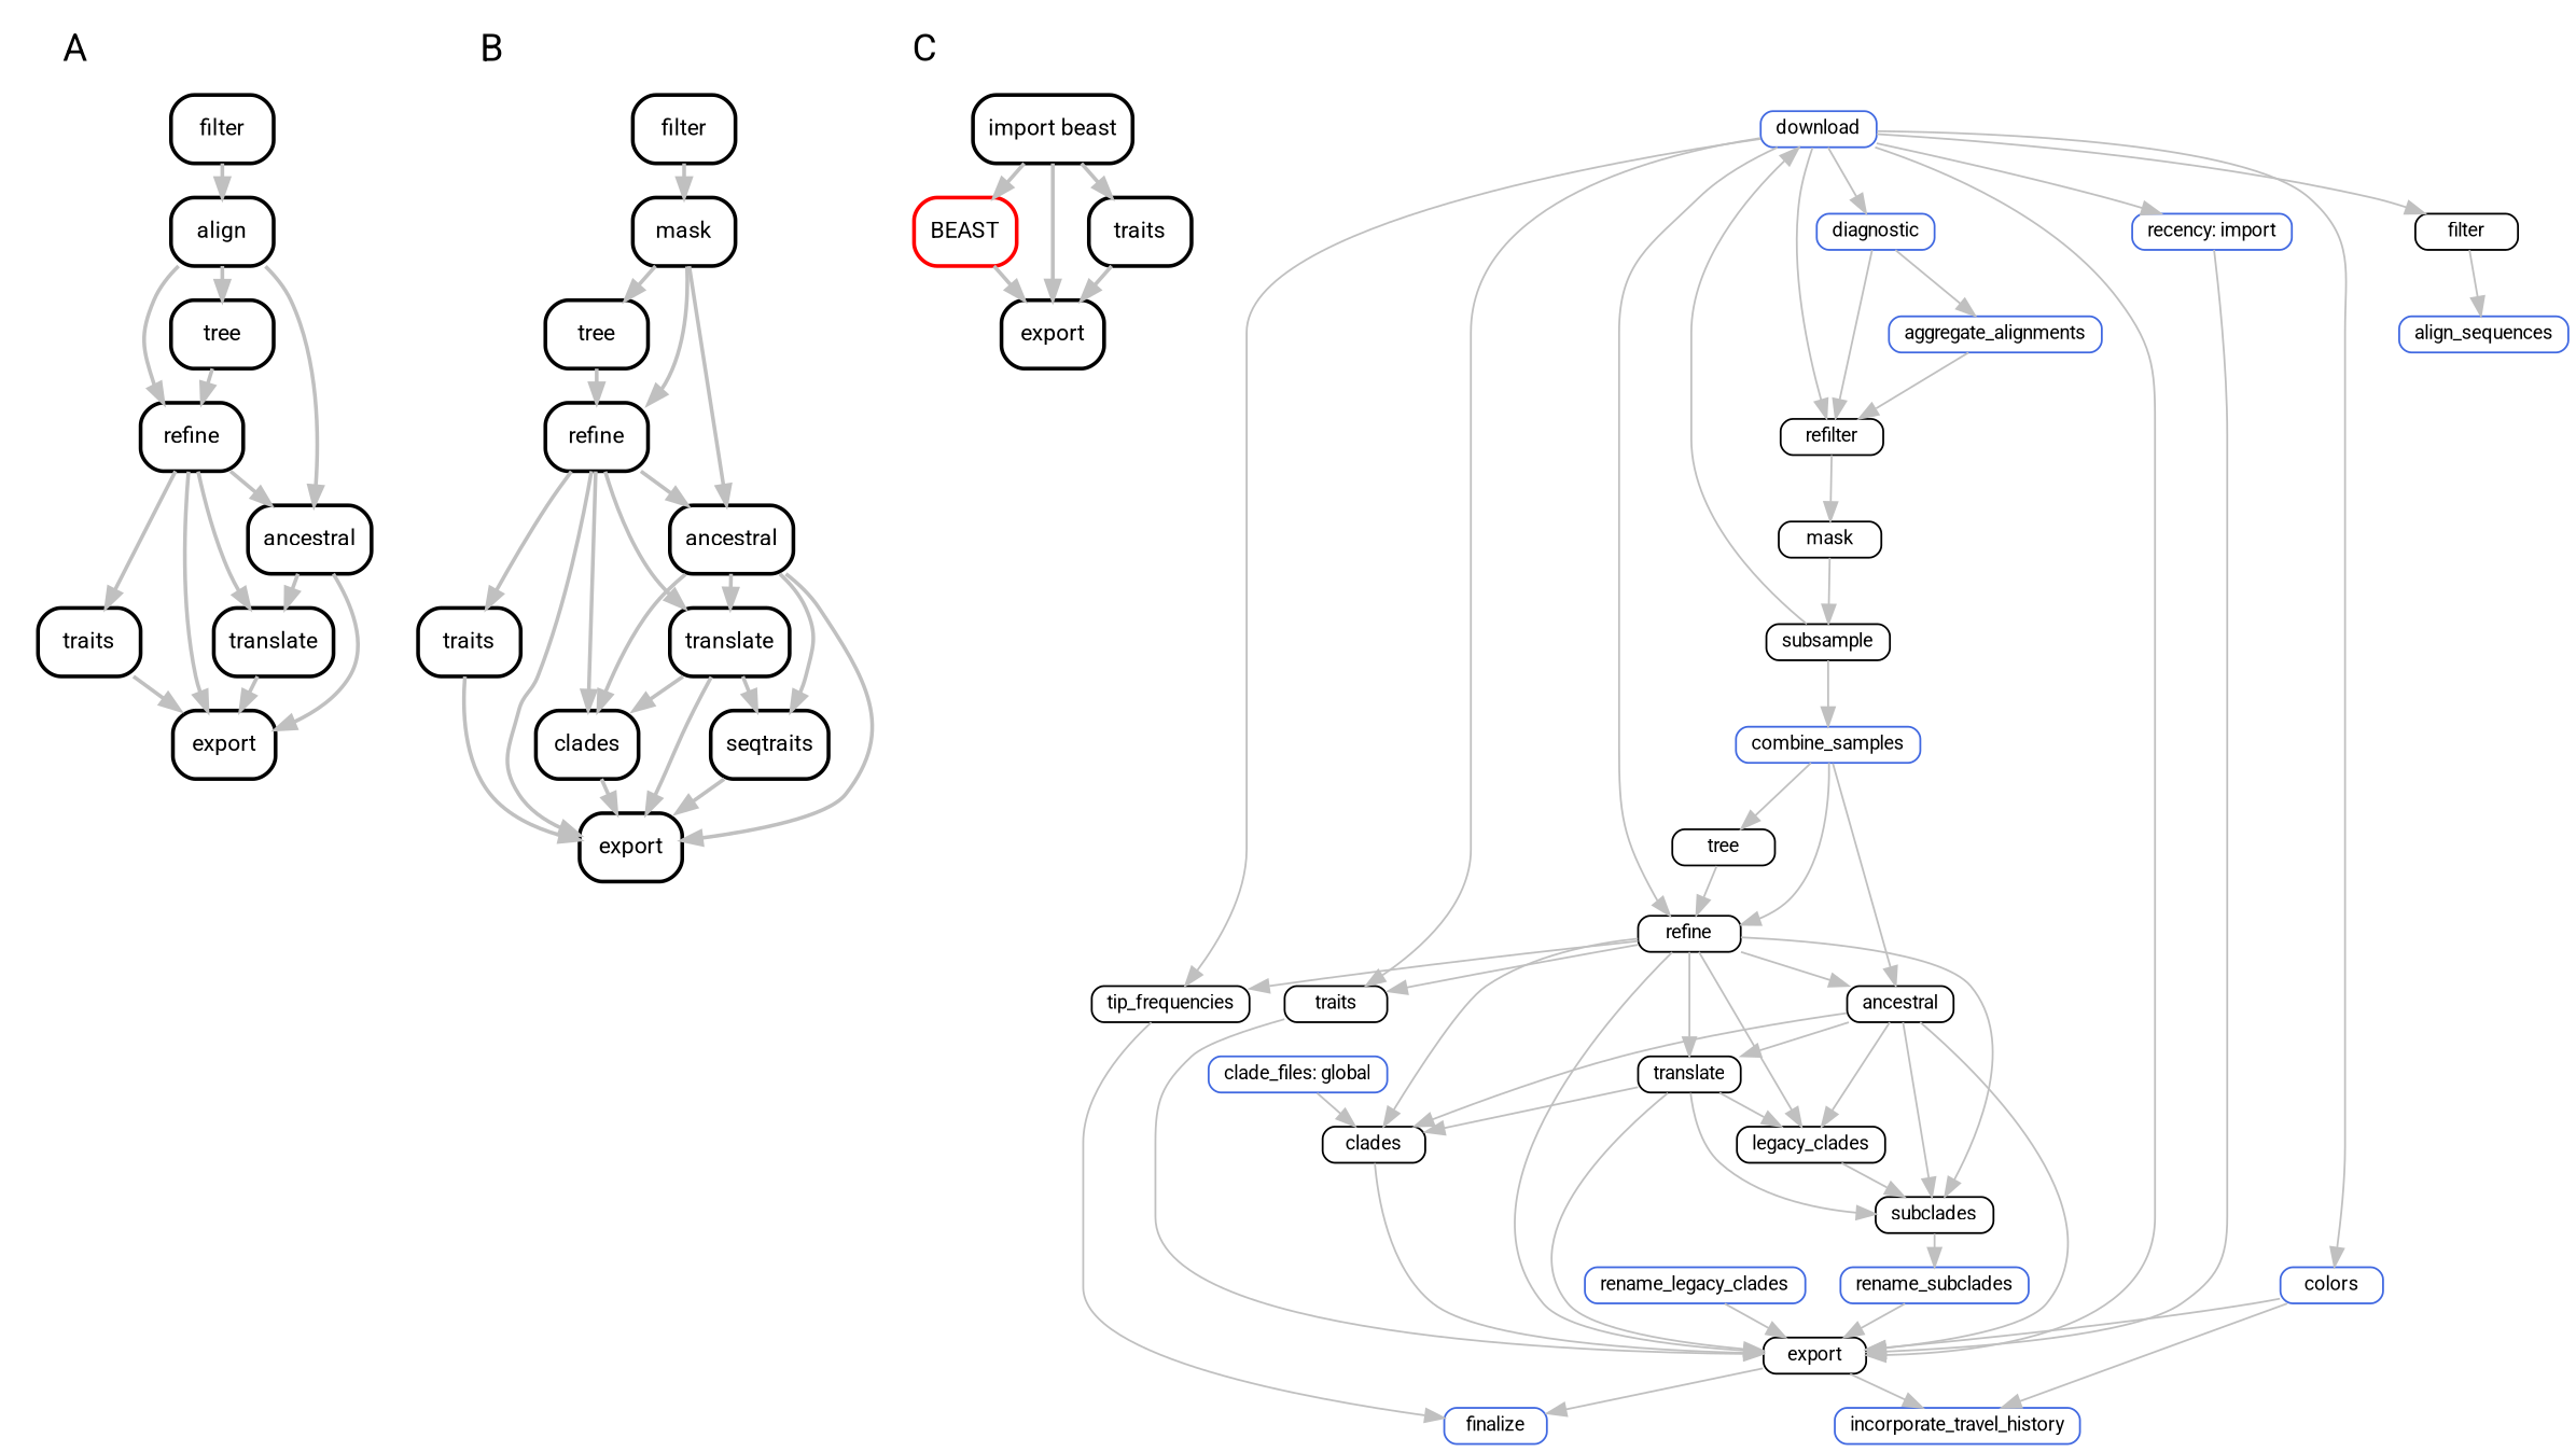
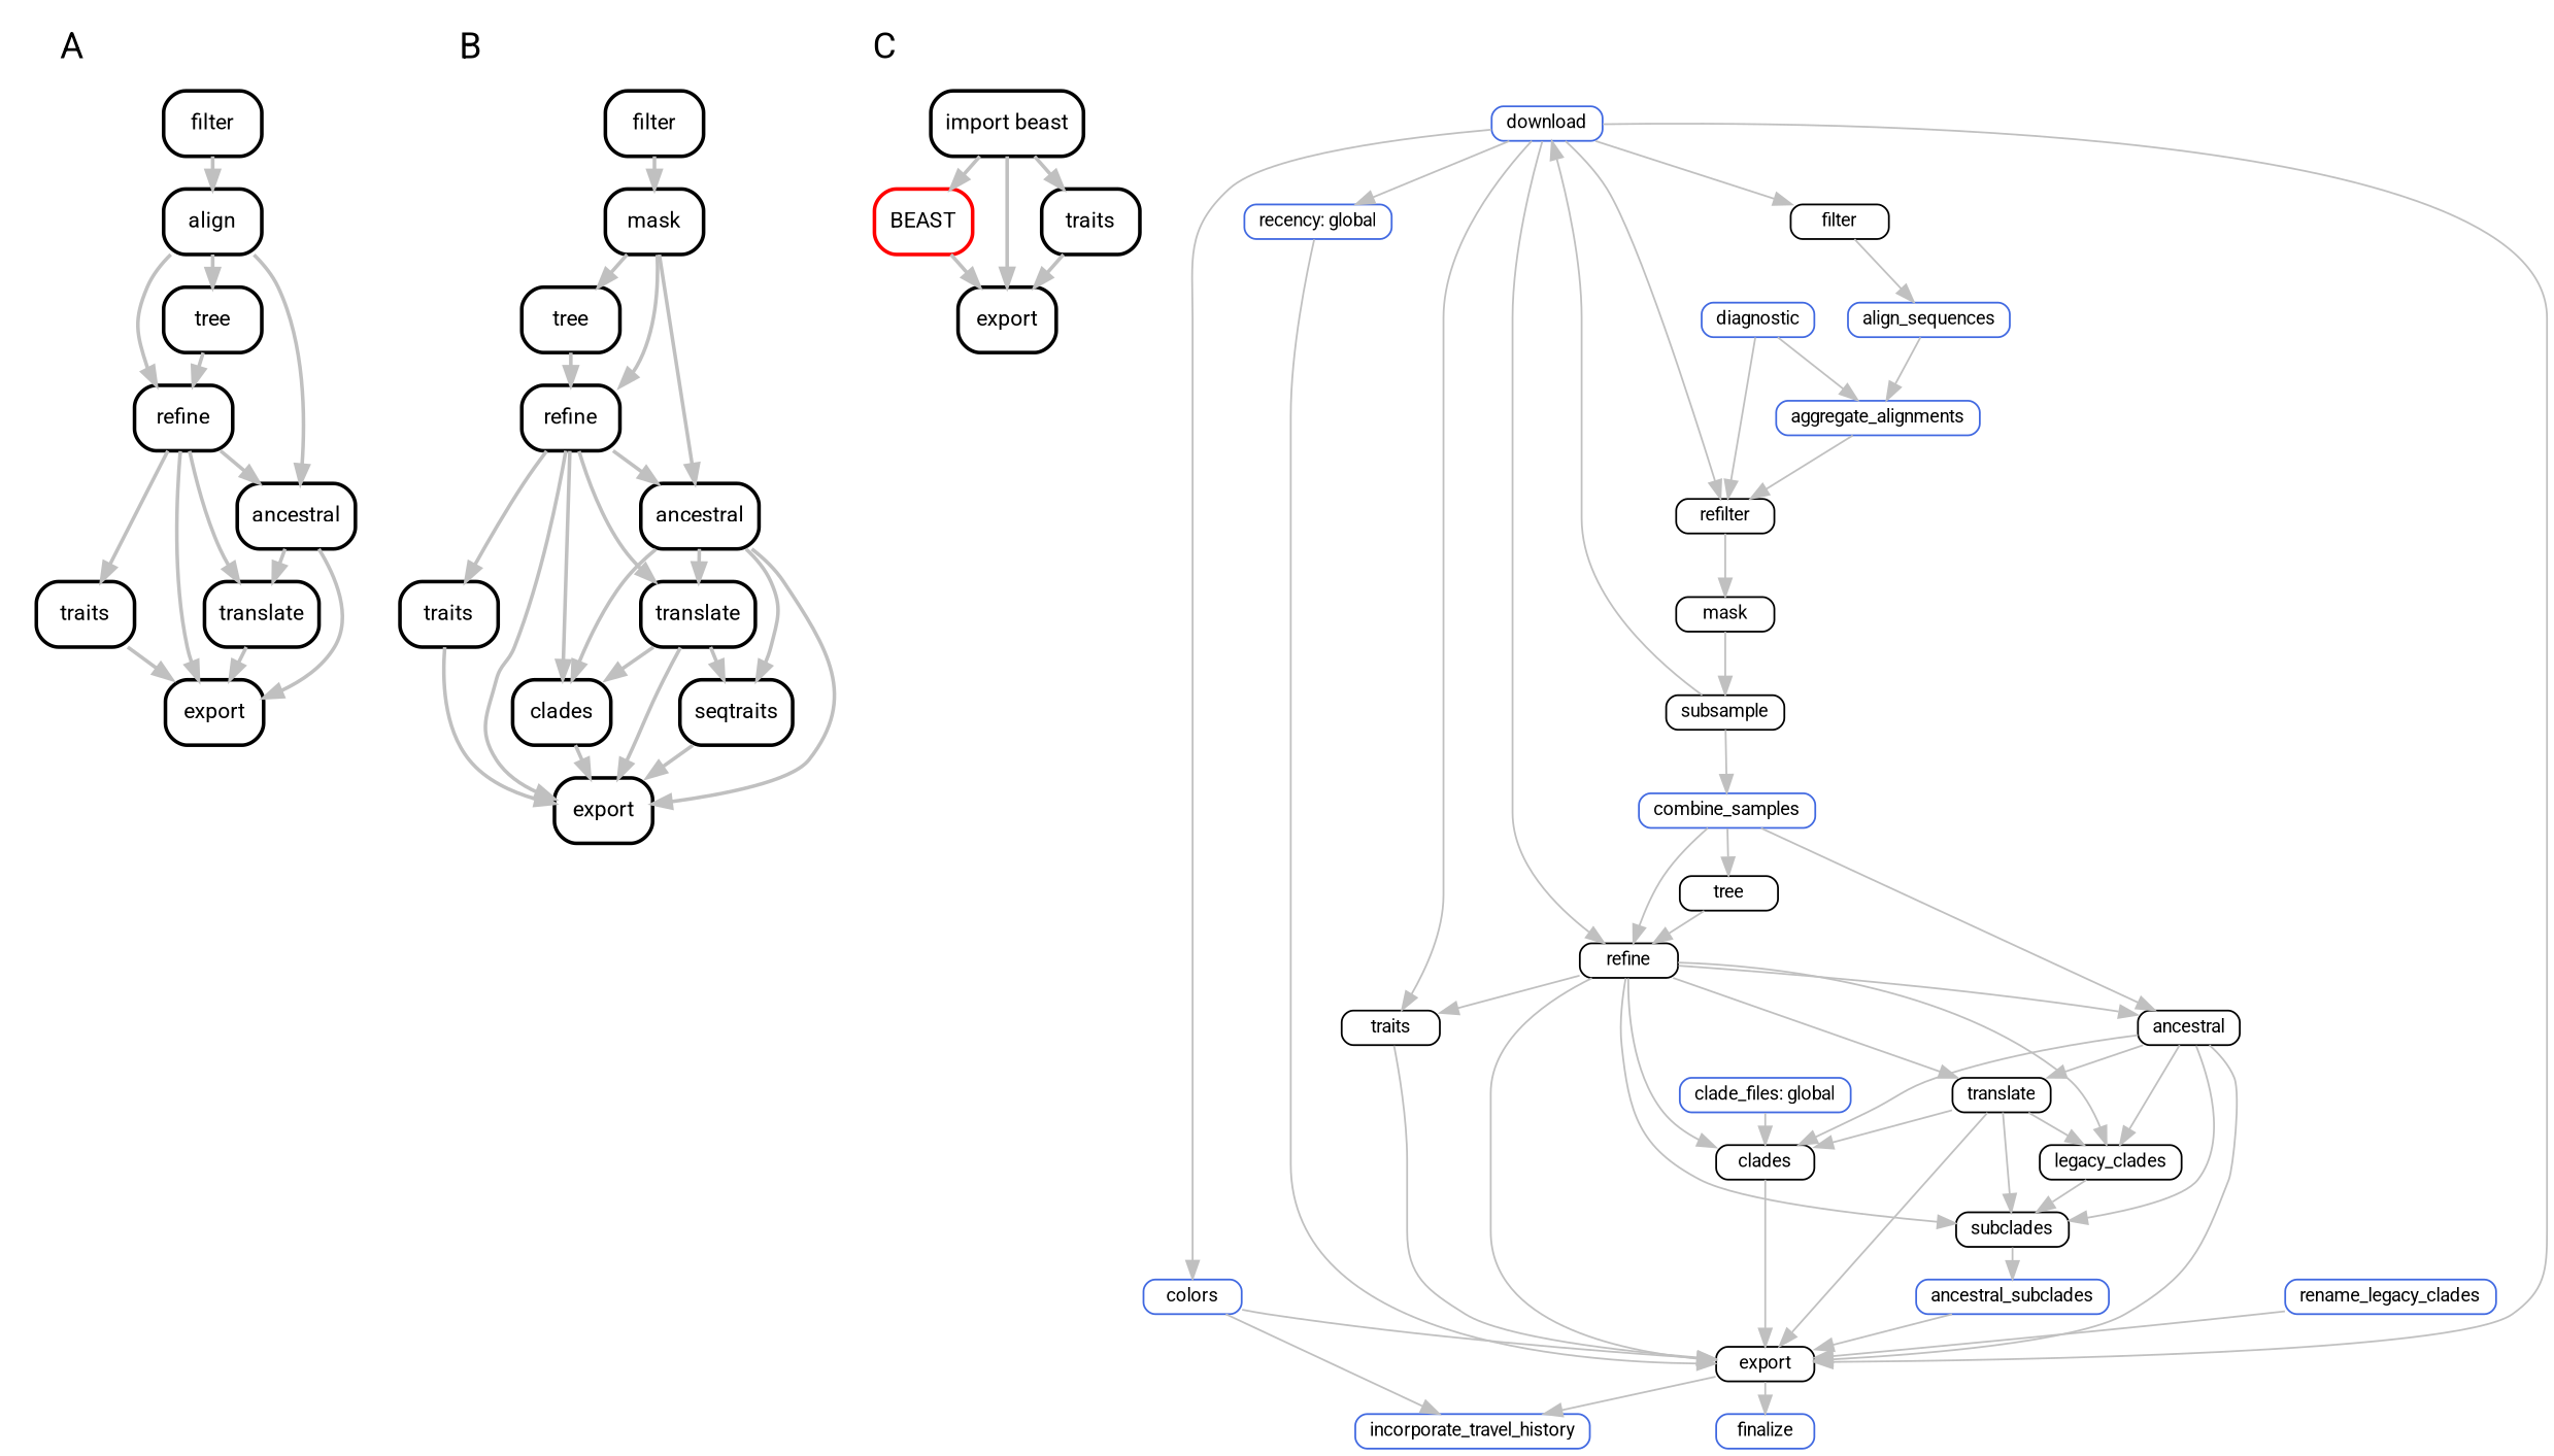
  digraph {
    fontname=Roboto
    node [color="0.0 0.0 0.0" fontname=Roboto fontsize=10 penwidth=1 shape=box style=rounded]
    edge [color=grey fontname=Roboto penwidth=1]
    n1 [fontsize=12 label=export penwidth=2]
    n2 [fontsize=12 label=refine penwidth=2]
    n3 [fontsize=12 label=traits penwidth=2]
    n4 [fontsize=12 label=ancestral penwidth=2]
    n5 [fontsize=12 label=translate penwidth=2]
    n6 [fontsize=12 label=tree penwidth=2]
    n7 [fontsize=12 label=align penwidth=2]
    n8 [fontsize=12 label=filter penwidth=2]
    n9 [fontsize=12 label=export penwidth=2]
    n10 [fontsize=12 label=refine penwidth=2]
    n11 [fontsize=12 label=traits penwidth=2]
    n12 [fontsize=12 label=ancestral penwidth=2]
    n13 [fontsize=12 label=translate penwidth=2]
    n14 [fontsize=12 label=clades penwidth=2]
    n15 [fontsize=12 label=seqtraits penwidth=2]
    n16 [fontsize=12 label=tree penwidth=2]
    n17 [fontsize=12 label=mask penwidth=2]
    n18 [fontsize=12 label=filter penwidth=2]
    n19 [color=red fontsize=12 label=BEAST penwidth=2]
    n20 [fontsize=12 label="import beast" penwidth=2]
    n21 [fontsize=12 label=export penwidth=2]
    n22 [fontsize=12 label=traits penwidth=2]
    n23 [color=royalblue height=0.25 label=finalize]
    n24 [color=royalblue height=0.25 label=incorporate_travel_history]
-   n25 [height=0.25 label=tip_frequencies]
    n26 [height=0.25 label=export]
    n27 [color=royalblue height=0.25 label=colors]
    n28 [height=0.25 label=refine]
    n29 [height=0.25 label=ancestral]
    n30 [height=0.25 label=translate]
    n31 [height=0.25 label=clades]
    n32 [height=0.25 label=traits]
    n33 [height=0.25 label=legacy_clades]
    n34 [height=0.25 label=subclades]
    n35 [color=royalblue height=0.25 label=download]
-   n36 [color=royalblue height=0.25 label="recency: import"]
+   n36 [color=royalblue height=0.25 label="recency: global"]
    n37 [height=0.25 label=subsample]
    n38 [height=0.25 label=refilter]
    n39 [color=royalblue height=0.25 label=diagnostic]
    n40 [height=0.25 label=filter]
    n41 [color=royalblue height=0.25 label=rename_legacy_clades]
-   n42 [color=royalblue height=0.25 label=rename_subclades]
+   n42 [color=royalblue height=0.25 label=ancestral_subclades]
    n43 [height=0.25 label=tree]
    n44 [color=royalblue height=0.25 label=combine_samples]
    n45 [color=royalblue height=0.25 label="clade_files: global"]
    n46 [height=0.25 label=mask]
    n47 [color=royalblue height=0.25 label=aggregate_alignments]
    n48 [color=royalblue height=0.25 label=align_sequences]
    subgraph cluster_1 {
      bgcolor=white
      color=white
      fontsize=20
      label="A                          "
      labeljus=left
      labelloc=top
      n1
      n2
      n3
      n4
      n5
      n6
      n7
      n8
    }
    subgraph cluster_2 {
      bgcolor=white
      color=white
      fontsize=20
      label="B                              "
      labeljus=left
      labelloc=top
      n9
      n10
      n11
      n12
      n13
      n14
      n15
      n16
      n17
      n18
    }
    subgraph cluster_3 {
      bgcolor=white
      color=white
      fontsize=20
      label="C                          "
      labeljus=left
      labelloc=top
      n19
      n20
      n21
      n22
    }
    subgraph sub_4 {
      bgcolor=white
      color=white
      fontsize=20
      label="D                                                                         "
      labeljus=left
      labelloc=top
      ranksep=0.1
      n23
      n24
-     n25
      n26
      n27
      n28
      n29
      n30
      n31
      n32
      n33
      n34
      n35
      n36
      n37
      n38
      n39
      n40
      n41
      n42
      n43
      n44
      n45
      n46
      n47
      n48
    }
    n2 -> n1 [penwidth=2]
    n2 -> n3 [penwidth=2]
    n2 -> n4 [penwidth=2]
    n2 -> n5 [penwidth=2]
    n3 -> n1 [penwidth=2]
    n4 -> n1 [penwidth=2]
    n4 -> n5 [penwidth=2]
    n5 -> n1 [penwidth=2]
    n6 -> n2 [penwidth=2]
    n7 -> n2 [penwidth=2]
    n7 -> n4 [penwidth=2]
    n7 -> n6 [penwidth=2]
    n8 -> n7 [penwidth=2]
    n10 -> n9 [penwidth=2]
    n10 -> n11 [penwidth=2]
    n10 -> n12 [penwidth=2]
    n10 -> n13 [penwidth=2]
    n10 -> n14 [penwidth=2]
    n11 -> n9 [penwidth=2]
    n12 -> n9 [penwidth=2]
    n12 -> n13 [penwidth=2]
    n12 -> n14 [penwidth=2]
    n12 -> n15 [penwidth=2]
    n13 -> n9 [penwidth=2]
    n13 -> n14 [penwidth=2]
    n13 -> n15 [penwidth=2]
    n14 -> n9 [penwidth=2]
    n15 -> n9 [penwidth=2]
    n16 -> n10 [penwidth=2]
    n17 -> n10 [penwidth=2]
    n17 -> n12 [penwidth=2]
    n17 -> n16 [penwidth=2]
    n18 -> n17 [penwidth=2]
    n19 -> n21 [penwidth=2]
    n20 -> n19 [penwidth=2]
    n20 -> n21 [penwidth=2]
    n20 -> n22 [penwidth=2]
    n22 -> n21 [penwidth=2]
-   n25 -> n23
    n26 -> n23
    n26 -> n24
    n27 -> n24
    n27 -> n26
-   n28 -> n25
    n28 -> n26
    n28 -> n29
    n28 -> n30
    n28 -> n31
    n28 -> n32
    n28 -> n33
    n28 -> n34
    n29 -> n26
    n29 -> n30
    n29 -> n31
    n29 -> n33
    n29 -> n34
    n30 -> n26
    n30 -> n31
    n30 -> n33
    n30 -> n34
    n31 -> n26
    n32 -> n26
    n33 -> n34
    n34 -> n42
-   n35 -> n25
    n35 -> n26
    n35 -> n27
    n35 -> n28
    n35 -> n32
    n35 -> n36
    n35 -> n38
-   n35 -> n39
    n35 -> n40
    n36 -> n26
    n37 -> n35
    n37 -> n44
    n38 -> n46
    n39 -> n38
    n39 -> n47
    n40 -> n48
    n41 -> n26
    n42 -> n26
    n43 -> n28
    n44 -> n28
    n44 -> n29
    n44 -> n43
    n45 -> n31
    n46 -> n37
    n47 -> n38
+   n48 -> n47
  }
